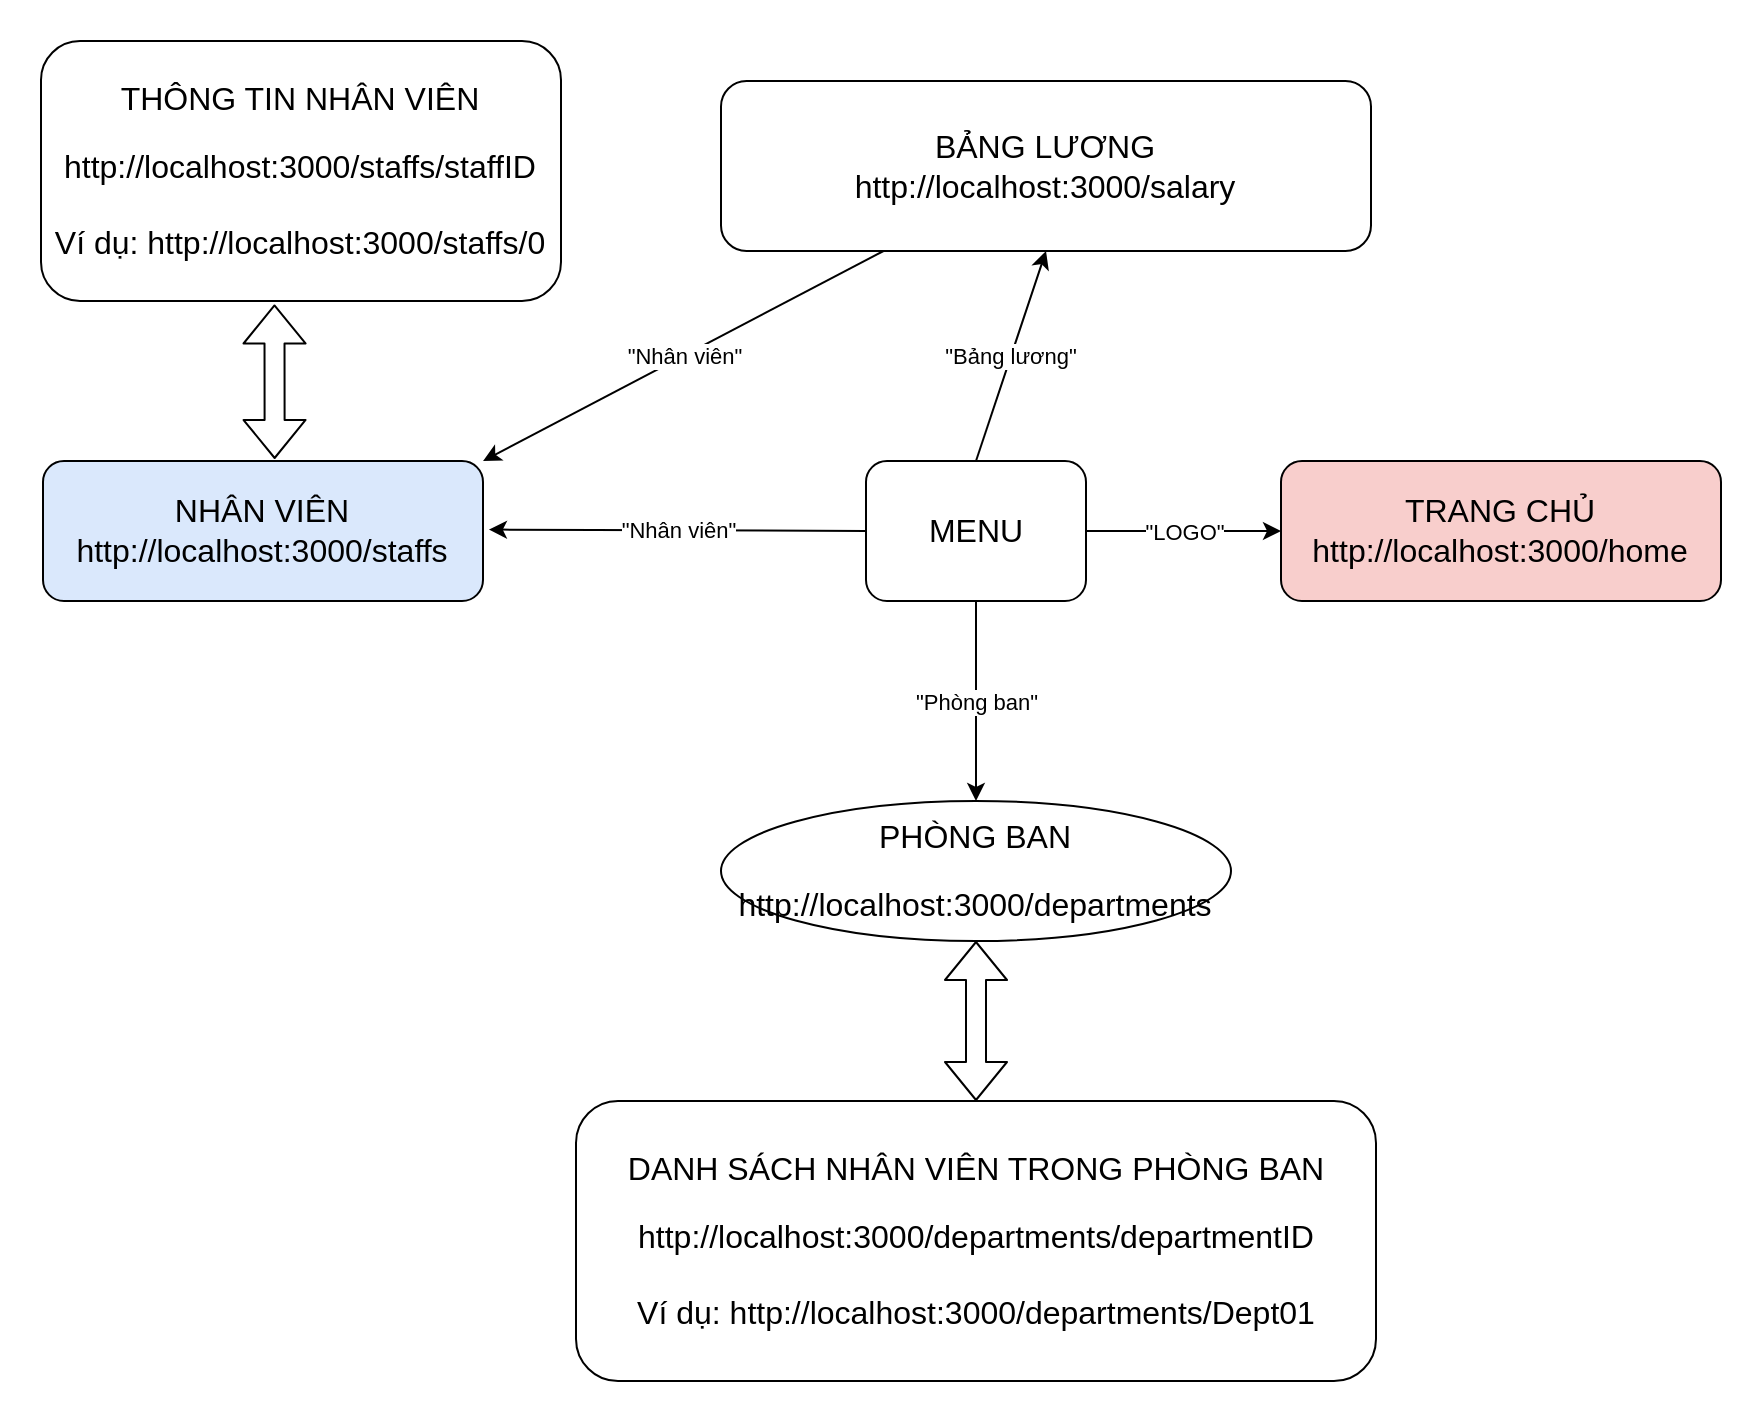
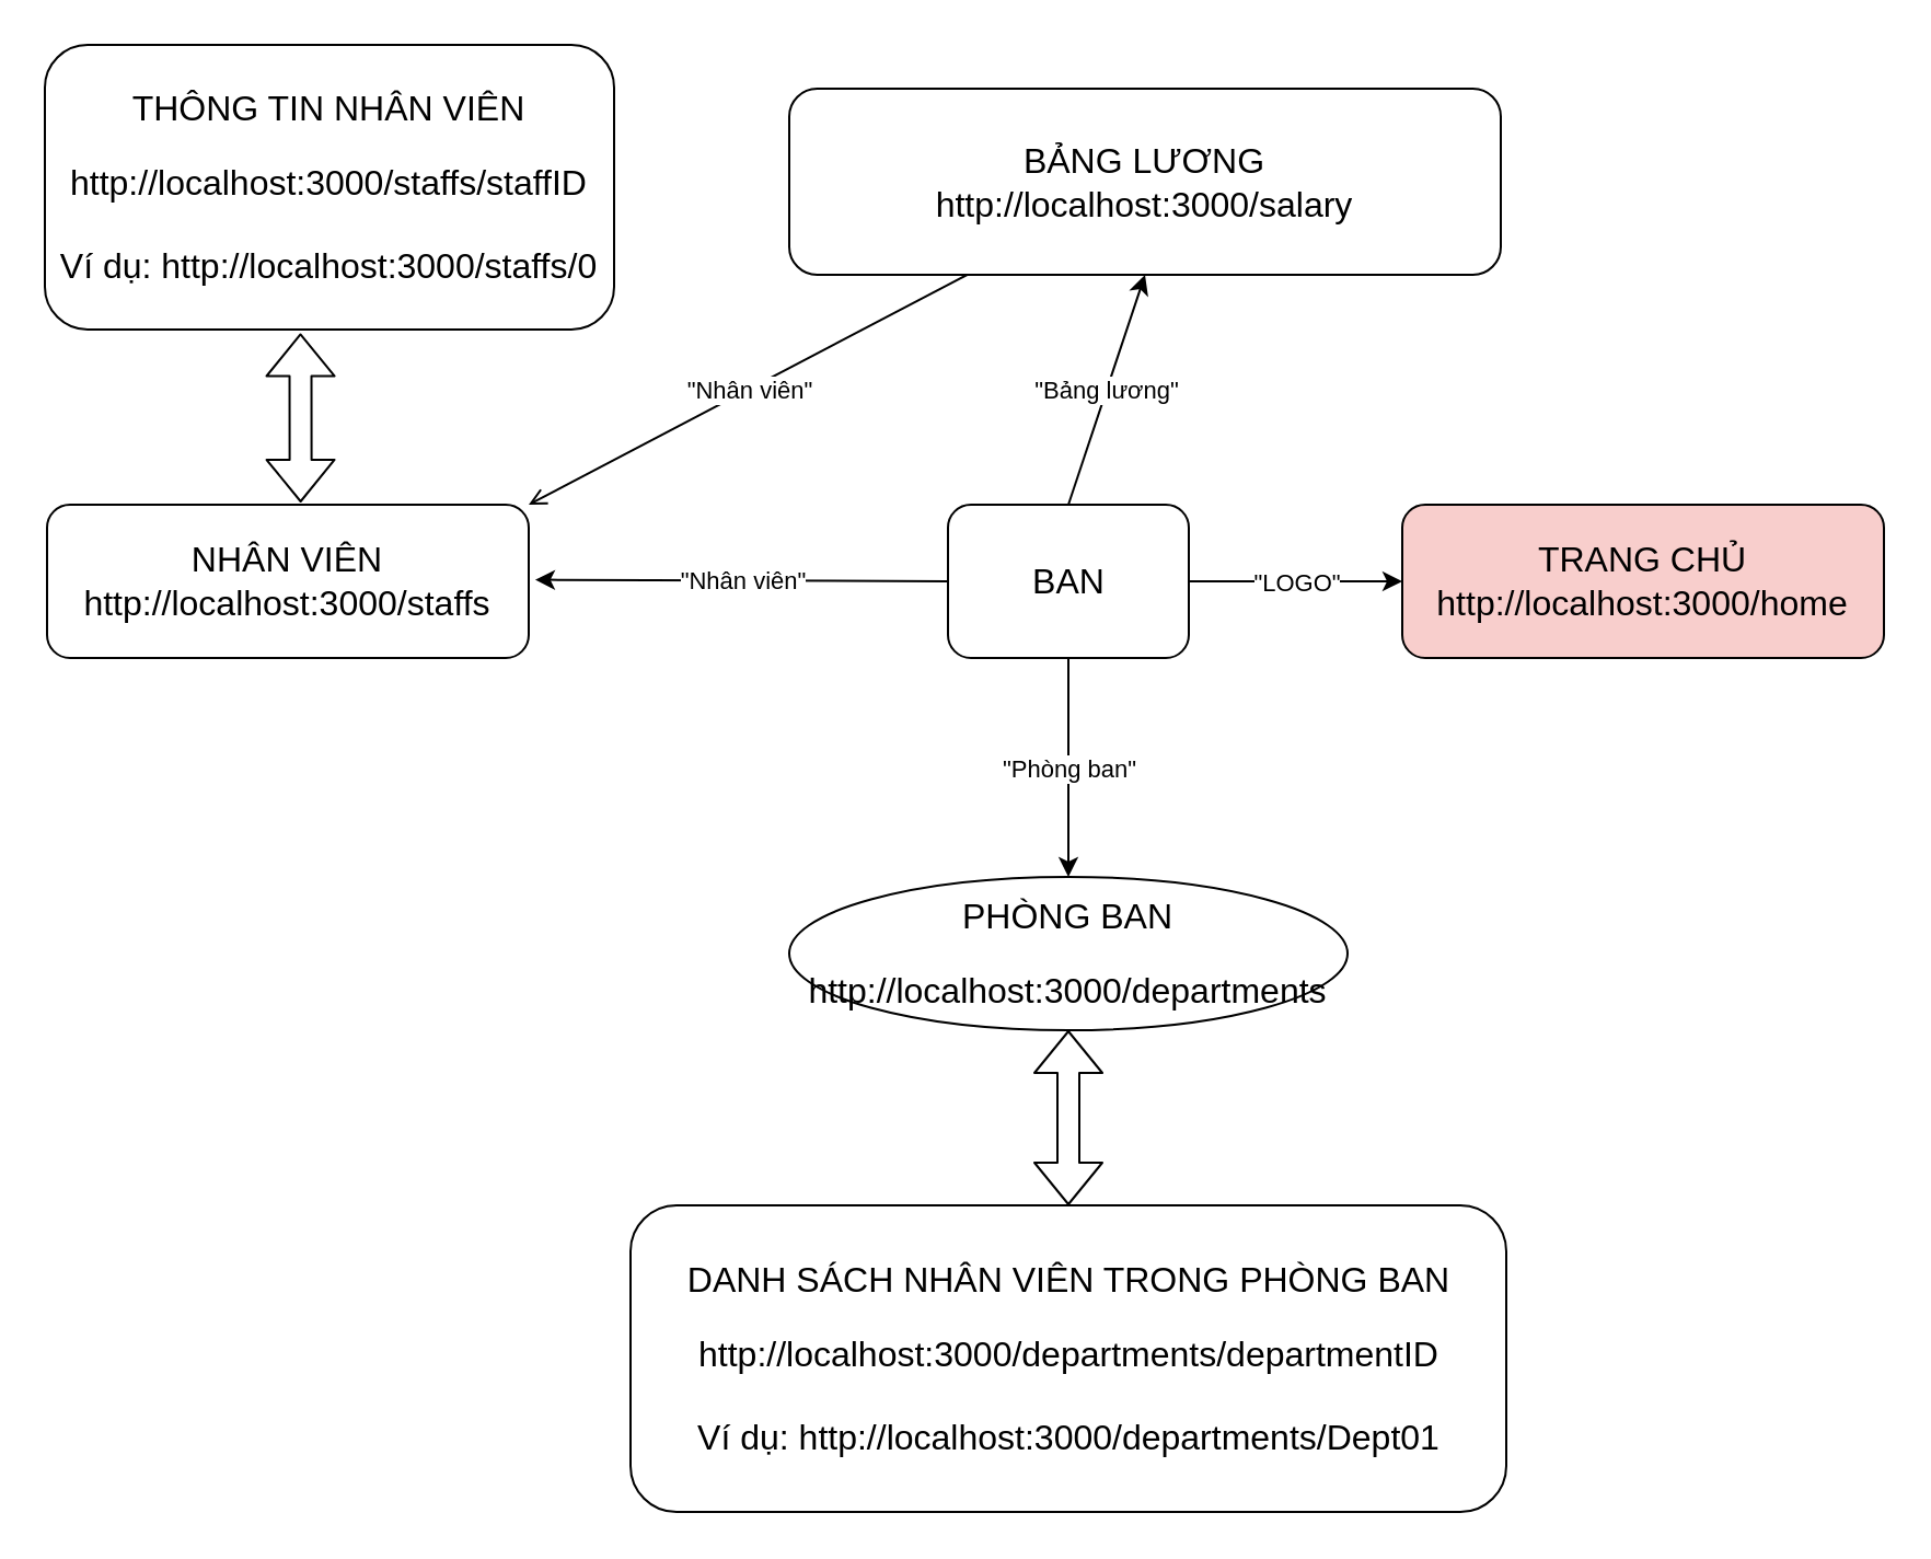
  <mxCell id="0" />
  <mxCell id="1" parent="0" />
- <mxCell id="2" value="&lt;font&gt;&lt;span style=&quot;font-size: 16px&quot;&gt;MENU&lt;/span&gt;&lt;br&gt;&lt;/font&gt;" style="rounded=1;whiteSpace=wrap;html=1;" vertex="1" parent="1"><mxGeometry x="432.5" y="230" width="110" height="70" as="geometry" /></mxCell>
- <mxCell id="3" value="&lt;font&gt;&lt;span style=&quot;font-size: 16px&quot;&gt;NHÂN VIÊN&lt;/span&gt;&lt;br&gt;&lt;span style=&quot;font-size: 16px&quot;&gt;http://localhost:3000/staffs&lt;/span&gt;&lt;br&gt;&lt;/font&gt;" style="rounded=1;whiteSpace=wrap;html=1;fillColor=#dae8fc;" vertex="1" parent="1"><mxGeometry x="21" y="230" width="220" height="70" as="geometry" /></mxCell>
+ <mxCell id="2" value="&lt;font&gt;&lt;span style=&quot;font-size: 16px&quot;&gt;BAN&lt;/span&gt;&lt;br&gt;&lt;/font&gt;" style="rounded=1;whiteSpace=wrap;html=1;" vertex="1" parent="1"><mxGeometry x="432.5" y="230" width="110" height="70" as="geometry" /></mxCell>
+ <mxCell id="3" value="&lt;font&gt;&lt;span style=&quot;font-size: 16px&quot;&gt;NHÂN VIÊN&lt;/span&gt;&lt;br&gt;&lt;span style=&quot;font-size: 16px&quot;&gt;http://localhost:3000/staffs&lt;/span&gt;&lt;br&gt;&lt;/font&gt;" style="rounded=1;whiteSpace=wrap;html=1;" vertex="1" parent="1"><mxGeometry x="21" y="230" width="220" height="70" as="geometry" /></mxCell>
  <mxCell id="4" value="&lt;font&gt;&lt;span style=&quot;font-size: 16px&quot;&gt;BẢNG LƯƠNG&lt;/span&gt;&lt;br&gt;&lt;span style=&quot;font-size: 16px&quot;&gt;http://localhost:3000/salary&lt;/span&gt;&lt;br&gt;&lt;/font&gt;" style="rounded=1;whiteSpace=wrap;html=1;" vertex="1" parent="1"><mxGeometry x="360" y="40" width="325" height="85" as="geometry" /></mxCell>
  <mxCell id="5" value="" style="endArrow=classic;html=1;entryX=1.009;entryY=0.6;entryDx=0;entryDy=0;entryPerimeter=0;exitX=0;exitY=0.5;exitDx=0;exitDy=0;" edge="1" parent="1" source="2"><mxGeometry relative="1" as="geometry"><mxPoint x="340" y="265.27" as="sourcePoint" /><mxPoint x="243.96" y="264.29" as="targetPoint" /></mxGeometry></mxCell>
  <mxCell id="6" value="&quot;Nhân viên&quot;" style="edgeLabel;resizable=0;html=1;align=center;verticalAlign=middle;" connectable="0" vertex="1" parent="5"><mxGeometry relative="1" as="geometry" /></mxCell>
  <mxCell id="7" value="" style="endArrow=classic;html=1;exitX=0.5;exitY=0;exitDx=0;exitDy=0;entryX=0.5;entryY=1;entryDx=0;entryDy=0;" edge="1" parent="1" source="2" target="4"><mxGeometry relative="1" as="geometry"><mxPoint x="486.04" y="190.98" as="sourcePoint" /><mxPoint x="446" y="150" as="targetPoint" /></mxGeometry></mxCell>
  <mxCell id="8" value="&quot;Bảng lương&quot;" style="edgeLabel;resizable=0;html=1;align=center;verticalAlign=middle;" connectable="0" vertex="1" parent="7"><mxGeometry relative="1" as="geometry" /></mxCell>
  <mxCell id="9" value="&lt;font&gt;&lt;span style=&quot;font-size: 16px&quot;&gt;PHÒNG BAN&lt;br&gt;&lt;/span&gt;&lt;br&gt;&lt;span style=&quot;font-size: 16px&quot;&gt;http://localhost:3000/departments&lt;/span&gt;&lt;br&gt;&lt;/font&gt;" style="ellipse;whiteSpace=wrap;html=1;" vertex="1" parent="1"><mxGeometry x="360" y="400" width="255" height="70" as="geometry" /></mxCell>
  <mxCell id="10" value="&lt;font&gt;&lt;span style=&quot;font-size: 16px&quot;&gt;THÔNG TIN NHÂN VIÊN&lt;br&gt;&lt;/span&gt;&lt;br&gt;&lt;span style=&quot;font-size: 16px&quot;&gt;http://localhost:3000/staffs/staffID&lt;br&gt;&lt;br&gt;&lt;/span&gt;&lt;span style=&quot;font-size: 16px&quot;&gt;Ví dụ: http://localhost:3000/staffs/0&lt;/span&gt;&lt;br style=&quot;font-size: 16px&quot;&gt;&lt;/font&gt;" style="rounded=1;whiteSpace=wrap;html=1;" vertex="1" parent="1"><mxGeometry y="20" width="260" height="130" as="geometry" x="20" /></mxCell>
  <mxCell id="11" value="" style="shape=flexArrow;endArrow=classic;startArrow=classic;html=1;entryX=0.449;entryY=1.039;entryDx=0;entryDy=0;entryPerimeter=0;exitX=0.531;exitY=0;exitDx=0;exitDy=0;exitPerimeter=0;" edge="1" parent="1"><mxGeometry width="100" height="100" relative="1" as="geometry"><mxPoint x="136.82" y="229" as="sourcePoint" /><mxPoint x="136.74" y="151.73" as="targetPoint" /></mxGeometry></mxCell>
  <mxCell id="12" value="" style="endArrow=classic;html=1;entryX=0.5;entryY=0;entryDx=0;entryDy=0;exitX=0.5;exitY=1;exitDx=0;exitDy=0;" edge="1" parent="1" source="2" target="9"><mxGeometry relative="1" as="geometry"><mxPoint x="410" y="303" as="sourcePoint" /><mxPoint x="460" y="400" as="targetPoint" /></mxGeometry></mxCell>
  <mxCell id="13" value="&quot;Phòng ban&quot;" style="edgeLabel;resizable=0;html=1;align=center;verticalAlign=middle;" connectable="0" vertex="1" parent="12"><mxGeometry relative="1" as="geometry" /></mxCell>
  <mxCell id="14" value="" style="shape=flexArrow;endArrow=classic;startArrow=classic;html=1;exitX=0.5;exitY=0;exitDx=0;exitDy=0;entryX=0.5;entryY=1;entryDx=0;entryDy=0;" edge="1" parent="1" source="15" target="9"><mxGeometry width="100" height="100" relative="1" as="geometry"><mxPoint x="460.08" y="547.27" as="sourcePoint" /><mxPoint x="425" y="470" as="targetPoint" /></mxGeometry></mxCell>
  <mxCell id="15" value="&lt;font&gt;&lt;span style=&quot;font-size: 16px&quot;&gt;DANH SÁCH NHÂN VIÊN TRONG PHÒNG BAN&lt;br&gt;&lt;/span&gt;&lt;br&gt;&lt;span style=&quot;font-size: 16px&quot;&gt;http://localhost:3000/departments/departmentID&lt;br&gt;&lt;br&gt;&lt;/span&gt;&lt;span style=&quot;font-size: 16px&quot;&gt;Ví dụ: http://localhost:3000/departments/Dept01&lt;/span&gt;&lt;br style=&quot;font-size: 16px&quot;&gt;&lt;/font&gt;" style="rounded=1;whiteSpace=wrap;html=1;" vertex="1" parent="1"><mxGeometry x="287.5" y="550" width="400" height="140" as="geometry" /></mxCell>
  <mxCell id="16" value="&lt;font&gt;&lt;span style=&quot;font-size: 16px&quot;&gt;TRANG CHỦ&lt;br&gt;http://localhost:3000/home&lt;/span&gt;&lt;br&gt;&lt;/font&gt;" style="rounded=1;whiteSpace=wrap;html=1;fillColor=#f8cecc;" vertex="1" parent="1"><mxGeometry x="640" y="230" width="220" height="70" as="geometry" /></mxCell>
  <mxCell id="17" value="" style="endArrow=classic;html=1;entryX=0;entryY=0.5;entryDx=0;entryDy=0;exitX=1;exitY=0.5;exitDx=0;exitDy=0;" edge="1" parent="1" source="2" target="16"><mxGeometry relative="1" as="geometry"><mxPoint x="540" y="270" as="sourcePoint" /><mxPoint x="555" y="230" as="targetPoint" /></mxGeometry></mxCell>
  <mxCell id="18" value="&quot;LOGO&quot;" style="edgeLabel;resizable=0;html=1;align=center;verticalAlign=middle;" connectable="0" vertex="1" parent="17"><mxGeometry relative="1" as="geometry" /></mxCell>
- <mxCell id="19" value="" style="endArrow=classic;html=1;entryX=1;entryY=0;entryDx=0;entryDy=0;exitX=0.25;exitY=1;exitDx=0;exitDy=0;" edge="1" parent="1" source="4" target="3"><mxGeometry relative="1" as="geometry"><mxPoint x="438.54" y="170.71" as="sourcePoint" /><mxPoint x="250" y="170" as="targetPoint" /></mxGeometry></mxCell>
+ <mxCell id="19" value="" style="endArrow=open;html=1;entryX=1;entryY=0;entryDx=0;entryDy=0;exitX=0.25;exitY=1;exitDx=0;exitDy=0;" edge="1" parent="1" source="4" target="3"><mxGeometry relative="1" as="geometry"><mxPoint x="438.54" y="170.71" as="sourcePoint" /><mxPoint x="250" y="170" as="targetPoint" /></mxGeometry></mxCell>
  <mxCell id="20" value="&quot;Nhân viên&quot;" style="edgeLabel;resizable=0;html=1;align=center;verticalAlign=middle;" connectable="0" vertex="1" parent="19"><mxGeometry relative="1" as="geometry" /></mxCell>
